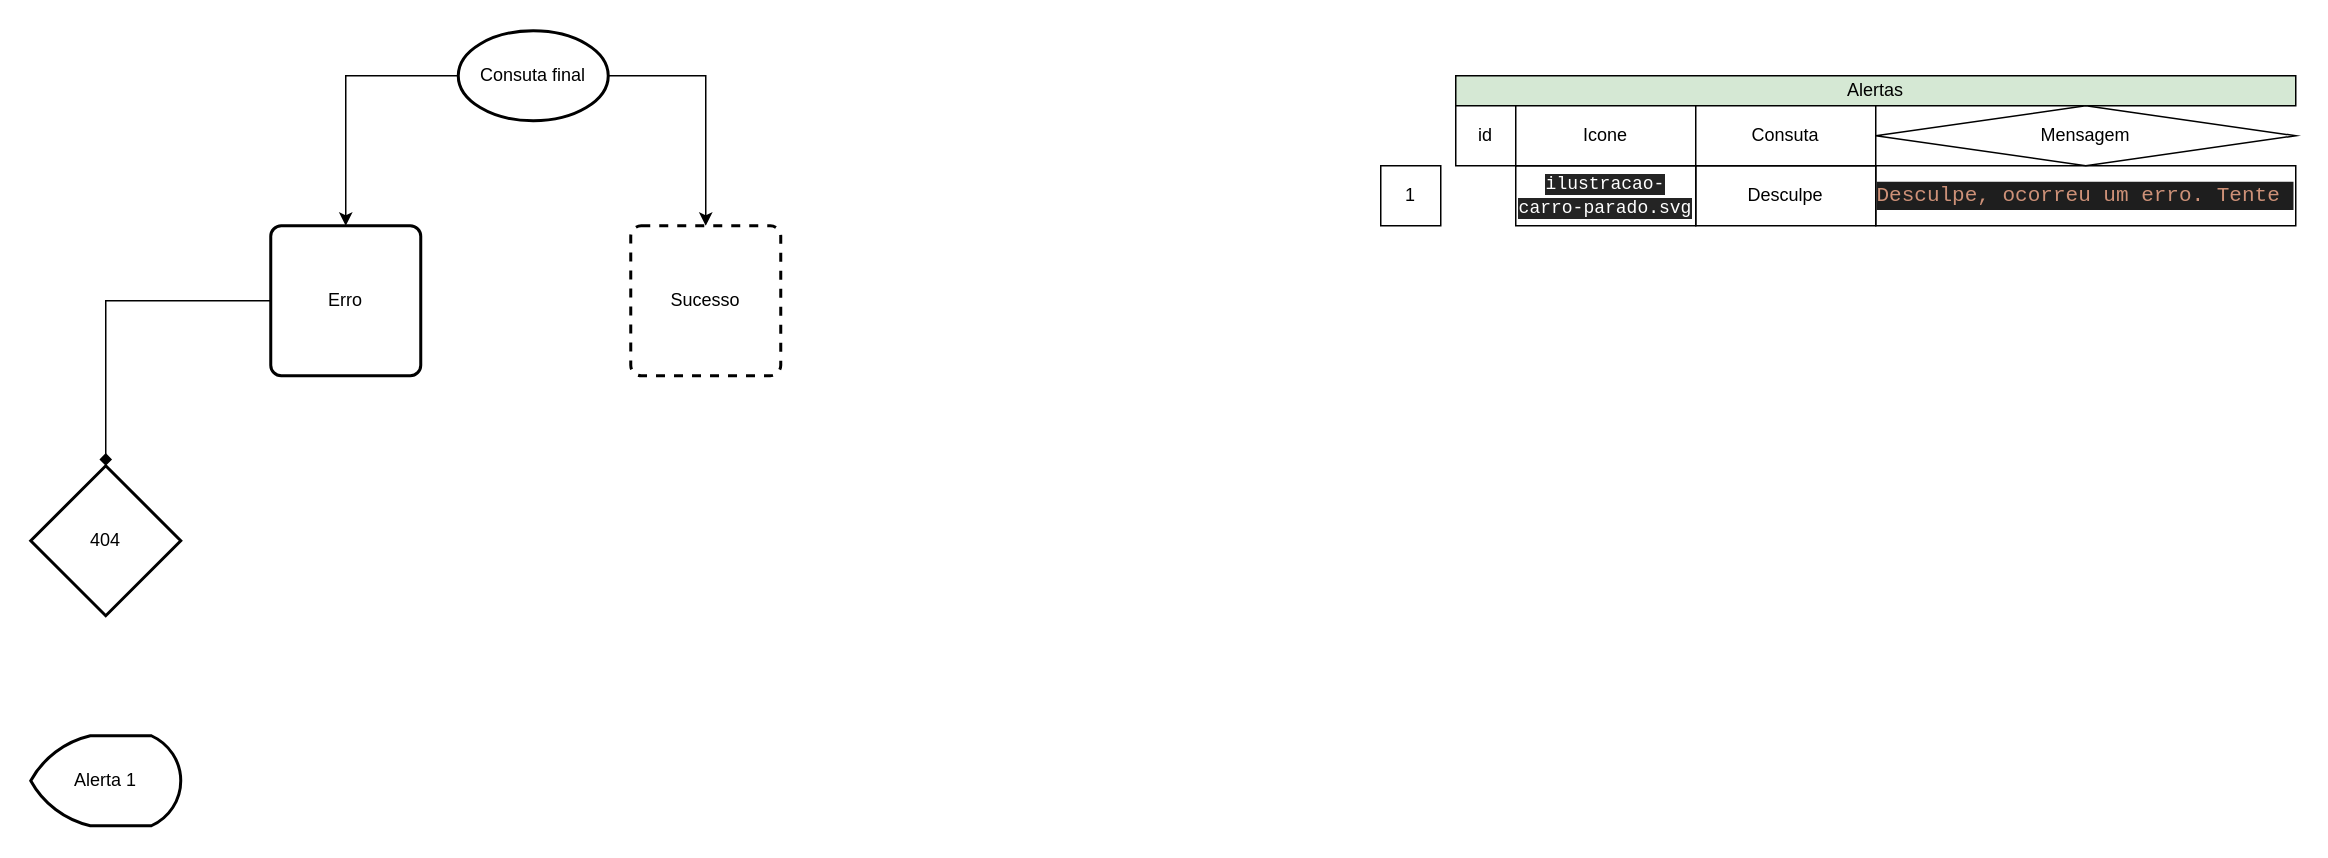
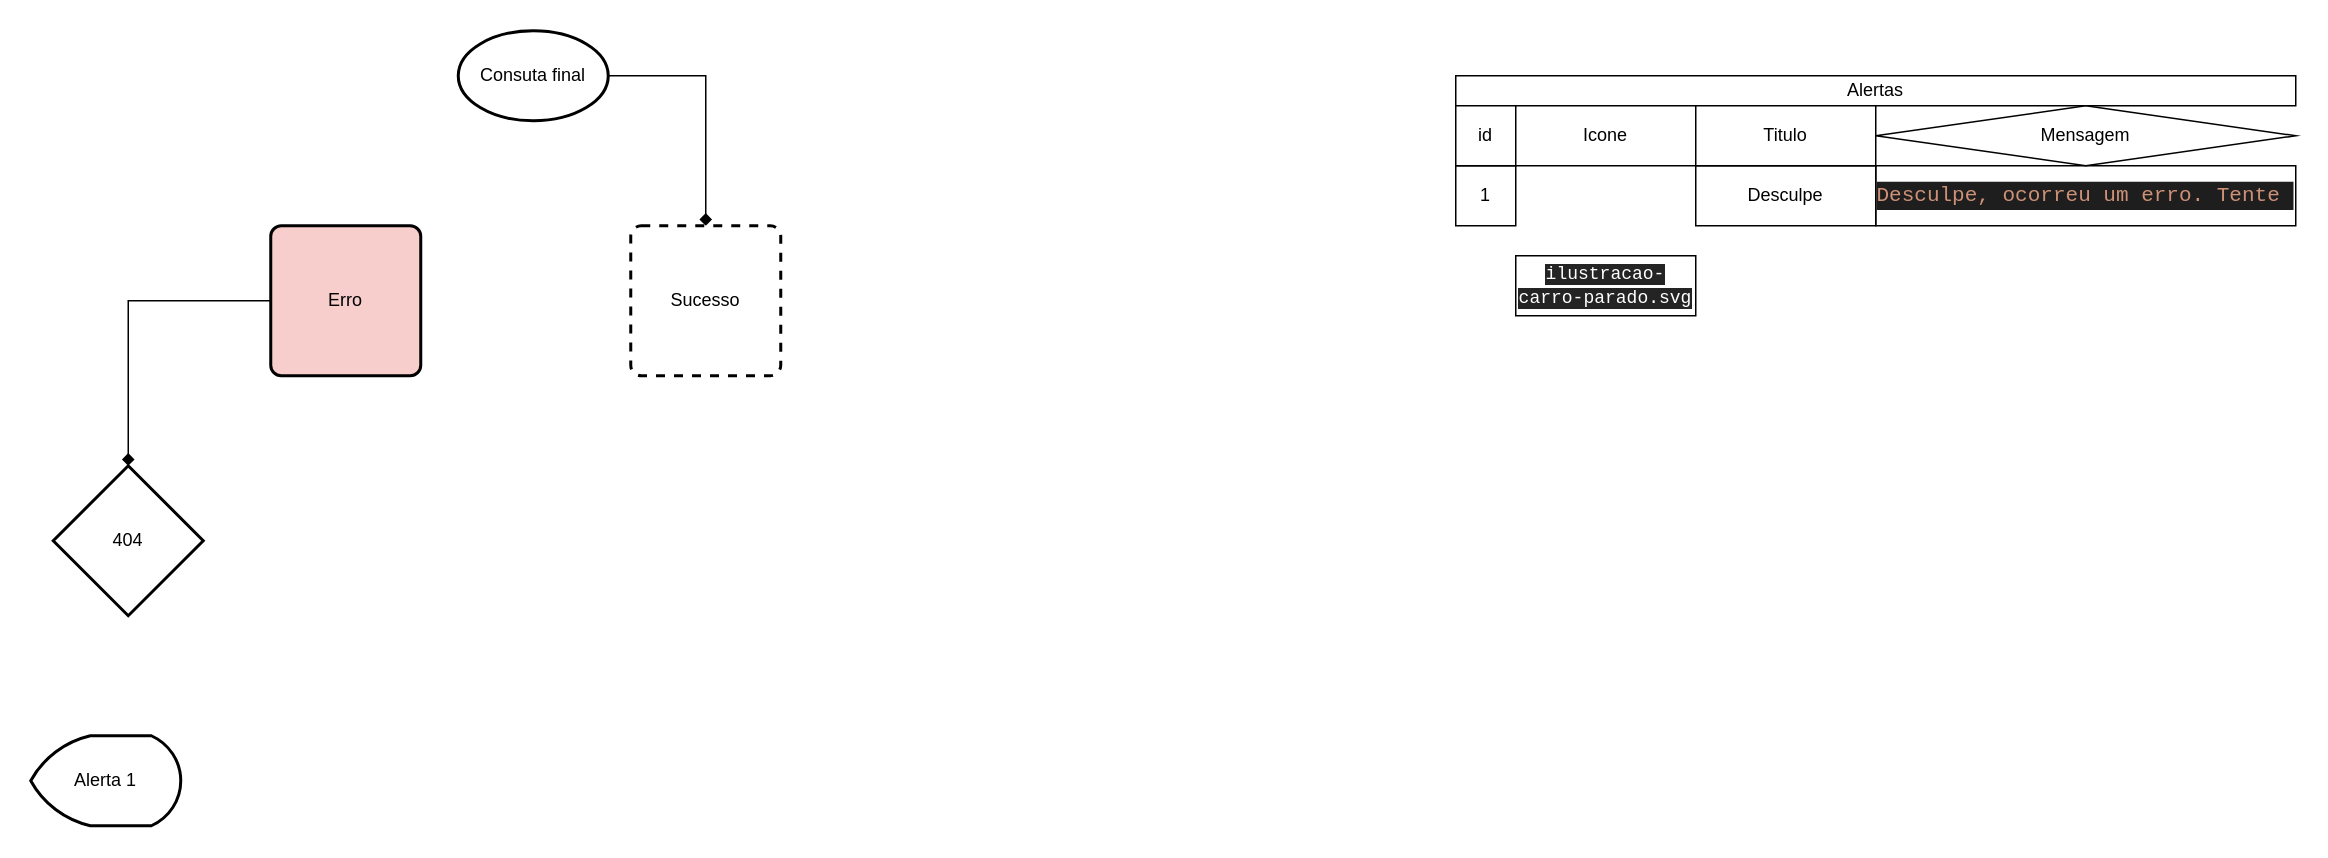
  <mxCell id="0" />
  <mxCell id="1" parent="0" />
- <mxCell id="2" style="edgeStyle=orthogonalEdgeStyle;rounded=0;orthogonalLoop=1;jettySize=auto;html=1;entryX=0.5;entryY=0;entryDx=0;entryDy=0;" edge="1" parent="1" source="4" target="6"><mxGeometry relative="1" as="geometry"><mxPoint x="355" y="150" as="targetPoint" /></mxGeometry></mxCell>
- <mxCell id="3" style="edgeStyle=orthogonalEdgeStyle;rounded=0;orthogonalLoop=1;jettySize=auto;html=1;" edge="1" parent="1" source="4" target="7"><mxGeometry relative="1" as="geometry" /></mxCell>
+ <mxCell id="3" style="edgeStyle=orthogonalEdgeStyle;rounded=0;orthogonalLoop=1;jettySize=auto;html=1;endArrow=diamond;" edge="1" parent="1" source="4" target="7"><mxGeometry relative="1" as="geometry" /></mxCell>
  <mxCell id="4" value="Consuta final" style="strokeWidth=2;html=1;shape=mxgraph.flowchart.start_1;whiteSpace=wrap;" vertex="1" parent="1"><mxGeometry x="305" y="20" width="100" height="60" as="geometry" /></mxCell>
  <mxCell id="5" style="edgeStyle=orthogonalEdgeStyle;rounded=0;orthogonalLoop=1;jettySize=auto;html=1;endArrow=diamond;" edge="1" parent="1" source="6" target="8"><mxGeometry relative="1" as="geometry" /></mxCell>
- <mxCell id="6" value="Erro" style="rounded=1;whiteSpace=wrap;html=1;absoluteArcSize=1;arcSize=14;strokeWidth=2;" vertex="1" parent="1"><mxGeometry x="180" y="150" width="100" height="100" as="geometry" /></mxCell>
+ <mxCell id="6" value="Erro" style="rounded=1;whiteSpace=wrap;html=1;absoluteArcSize=1;arcSize=14;strokeWidth=2;fillColor=#f8cecc;" vertex="1" parent="1"><mxGeometry x="180" y="150" width="100" height="100" as="geometry" /></mxCell>
  <mxCell id="7" value="Sucesso" style="rounded=1;whiteSpace=wrap;html=1;absoluteArcSize=1;arcSize=14;strokeWidth=2;dashed=1;" vertex="1" parent="1"><mxGeometry x="420" y="150" width="100" height="100" as="geometry" /></mxCell>
- <mxCell id="8" value="404" style="strokeWidth=2;html=1;shape=mxgraph.flowchart.decision;whiteSpace=wrap;" vertex="1" parent="1"><mxGeometry x="20" y="310" width="100" height="100" as="geometry" /></mxCell>
+ <mxCell id="8" value="404" style="strokeWidth=2;html=1;shape=mxgraph.flowchart.decision;whiteSpace=wrap;" vertex="1" parent="1"><mxGeometry x="35" y="310" width="100" height="100" as="geometry" /></mxCell>
  <mxCell id="9" value="Alerta 1" style="strokeWidth=2;html=1;shape=mxgraph.flowchart.display;whiteSpace=wrap;" vertex="1" parent="1"><mxGeometry x="20" y="490" width="100" height="60" as="geometry" /></mxCell>
- <mxCell id="10" value="Alertas" style="rounded=0;whiteSpace=wrap;html=1;fillColor=#d5e8d4;" vertex="1" parent="1"><mxGeometry x="970" y="50" width="560" height="20" as="geometry" /></mxCell>
+ <mxCell id="10" value="Alertas" style="rounded=0;whiteSpace=wrap;html=1;" vertex="1" parent="1"><mxGeometry x="970" y="50" width="560" height="20" as="geometry" /></mxCell>
  <mxCell id="11" value="id" style="rounded=0;whiteSpace=wrap;html=1;" vertex="1" parent="1"><mxGeometry x="970" y="70" width="40" height="40" as="geometry" /></mxCell>
  <mxCell id="12" value="Icone" style="rounded=0;whiteSpace=wrap;html=1;" vertex="1" parent="1"><mxGeometry x="1010" y="70" width="120" height="40" as="geometry" /></mxCell>
  <mxCell id="13" value="Mensagem" style="rhombus;whiteSpace=wrap;html=1;" vertex="1" parent="1"><mxGeometry x="1250" y="70" width="280" height="40" as="geometry" /></mxCell>
- <mxCell id="14" value="1" style="rounded=0;whiteSpace=wrap;html=1;fillColor=none;" vertex="1" parent="1"><mxGeometry x="920" y="110" width="40" height="40" as="geometry" /></mxCell>
- <mxCell id="15" value="&lt;span style=&quot;color: rgb(255 , 255 , 255) ; font-family: &amp;#34;consolas&amp;#34; , &amp;#34;lucida console&amp;#34; , &amp;#34;courier new&amp;#34; , monospace ; text-align: left ; background-color: rgb(36 , 36 , 36)&quot;&gt;ilustracao-carro-parado.svg&lt;/span&gt;" style="rounded=0;whiteSpace=wrap;html=1;fillColor=none;" vertex="1" parent="1"><mxGeometry x="1010" y="110" width="120" height="40" as="geometry" /></mxCell>
+ <mxCell id="14" value="1" style="rounded=0;whiteSpace=wrap;html=1;fillColor=none;" vertex="1" parent="1"><mxGeometry x="970" y="110" width="40" height="40" as="geometry" /></mxCell>
+ <mxCell id="15" value="&lt;span style=&quot;color: rgb(255 , 255 , 255) ; font-family: &amp;#34;consolas&amp;#34; , &amp;#34;lucida console&amp;#34; , &amp;#34;courier new&amp;#34; , monospace ; text-align: left ; background-color: rgb(36 , 36 , 36)&quot;&gt;ilustracao-carro-parado.svg&lt;/span&gt;" style="rounded=0;whiteSpace=wrap;html=1;fillColor=none;" vertex="1" parent="1"><mxGeometry x="1010" y="170" width="120" height="40" as="geometry" /></mxCell>
  <mxCell id="16" value="&lt;div style=&quot;color: rgb(212 , 212 , 212) ; background-color: rgb(30 , 30 , 30) ; font-family: &amp;#34;fira code retina&amp;#34; , &amp;#34;consolas&amp;#34; , &amp;#34;courier new&amp;#34; , monospace ; font-size: 14px ; line-height: 19px&quot;&gt;&lt;span style=&quot;color: #ce9178&quot;&gt;Desculpe,&amp;nbsp;ocorreu&amp;nbsp;um&amp;nbsp;erro.&amp;nbsp;Tente&amp;nbsp;novamente&amp;nbsp;em&amp;nbsp;alguns&amp;nbsp;minutos.&amp;nbsp;Você&amp;nbsp;também&amp;nbsp;pode&amp;nbsp;tentar&amp;nbsp;consultar&amp;nbsp;seus&amp;nbsp;débitos&amp;nbsp;com&amp;nbsp;o&amp;nbsp;número&amp;nbsp;do&amp;nbsp;Renavam&amp;nbsp;do&amp;nbsp;seu&amp;nbsp;veículo.&lt;/span&gt;&lt;/div&gt;" style="rounded=0;fillColor=none;glass=0;html=1;whiteSpace=wrap;labelPosition=center;verticalLabelPosition=middle;align=center;verticalAlign=middle;labelBackgroundColor=none;labelBorderColor=none;sketch=0;overflow=hidden;" vertex="1" parent="1"><mxGeometry x="1250" y="110" width="280" height="40" as="geometry" /></mxCell>
- <mxCell id="17" value="Consuta" style="rounded=0;whiteSpace=wrap;html=1;" vertex="1" parent="1"><mxGeometry x="1130" y="70" width="120" height="40" as="geometry" /></mxCell>
+ <mxCell id="17" value="Titulo" style="rounded=0;whiteSpace=wrap;html=1;" vertex="1" parent="1"><mxGeometry x="1130" y="70" width="120" height="40" as="geometry" /></mxCell>
  <mxCell id="18" value="Desculpe" style="rounded=0;fillColor=none;glass=0;html=1;whiteSpace=wrap;labelPosition=center;verticalLabelPosition=middle;align=center;verticalAlign=middle;labelBackgroundColor=none;labelBorderColor=none;sketch=0;overflow=hidden;" vertex="1" parent="1"><mxGeometry x="1130" y="110" width="120" height="40" as="geometry" /></mxCell>
